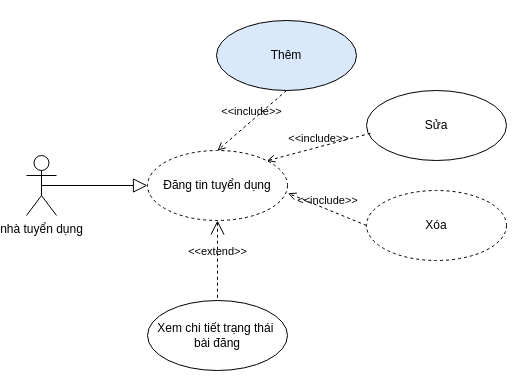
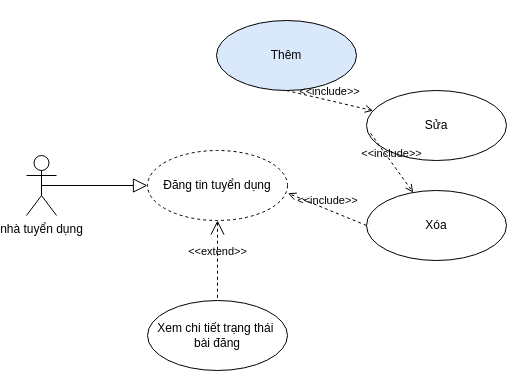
  <mxCell id="0" />
  <mxCell id="1" parent="0" />
  <mxCell id="2" value="Đăng tin tuyển dụng" style="ellipse;whiteSpace=wrap;html=1;dashed=1;" vertex="1" parent="1"><mxGeometry x="141" y="150" width="140" height="70" as="geometry" /></mxCell>
  <mxCell id="3" value="Thêm" style="ellipse;whiteSpace=wrap;html=1;fillColor=#dae8fc;" vertex="1" parent="1"><mxGeometry x="210" y="20" width="140" height="70" as="geometry" /></mxCell>
- <mxCell id="4" value="&amp;lt;&amp;lt;include&amp;gt;&amp;gt;" style="edgeStyle=none;html=1;endArrow=open;verticalAlign=bottom;dashed=1;labelBackgroundColor=none;rounded=0;entryX=0.5;entryY=0;entryDx=0;entryDy=0;exitX=0.5;exitY=1;exitDx=0;exitDy=0;" edge="1" parent="1" source="3" target="2"><mxGeometry width="160" relative="1" as="geometry"><mxPoint x="351" y="110" as="sourcePoint" /><mxPoint x="211" y="150" as="targetPoint" /></mxGeometry></mxCell>
+ <mxCell id="4" value="&amp;lt;&amp;lt;include&amp;gt;&amp;gt;" style="edgeStyle=none;html=1;endArrow=open;verticalAlign=bottom;dashed=1;labelBackgroundColor=none;rounded=0;exitX=0.5;exitY=1;exitDx=0;exitDy=0;" edge="1" parent="1" source="3" target="7"><mxGeometry width="160" relative="1" as="geometry"><mxPoint x="351" y="110" as="sourcePoint" /><mxPoint x="211" y="150" as="targetPoint" /></mxGeometry></mxCell>
  <mxCell id="5" value="nhà tuyển dụng" style="shape=umlActor;html=1;verticalLabelPosition=bottom;verticalAlign=top;align=center;" vertex="1" parent="1"><mxGeometry x="20" y="155" width="30" height="60" as="geometry" /></mxCell>
  <mxCell id="6" value="" style="edgeStyle=none;html=1;endArrow=block;endFill=0;endSize=12;verticalAlign=bottom;rounded=0;exitX=0.5;exitY=0.5;exitDx=0;exitDy=0;exitPerimeter=0;entryX=0;entryY=0.5;entryDx=0;entryDy=0;" edge="1" parent="1" source="5" target="2"><mxGeometry width="160" relative="1" as="geometry"><mxPoint x="46" y="205" as="sourcePoint" /><mxPoint x="151" y="210" as="targetPoint" /></mxGeometry></mxCell>
  <mxCell id="7" value="Sửa" style="ellipse;whiteSpace=wrap;html=1;" vertex="1" parent="1"><mxGeometry x="360" y="90" width="140" height="70" as="geometry" /></mxCell>
  <mxCell id="8" value="Xem chi tiết trạng thái&amp;nbsp; bài đăng" style="ellipse;whiteSpace=wrap;html=1;" vertex="1" parent="1"><mxGeometry x="141" y="300" width="140" height="70" as="geometry" /></mxCell>
  <mxCell id="9" value="&amp;lt;&amp;lt;extend&amp;gt;&amp;gt;" style="edgeStyle=none;html=1;startArrow=open;endArrow=none;startSize=12;verticalAlign=bottom;dashed=1;labelBackgroundColor=none;rounded=0;entryX=0.5;entryY=0;entryDx=0;entryDy=0;exitX=0.5;exitY=1;exitDx=0;exitDy=0;" edge="1" parent="1" source="2" target="8"><mxGeometry width="160" relative="1" as="geometry"><mxPoint x="640" y="90" as="sourcePoint" /><mxPoint x="555" y="124" as="targetPoint" /></mxGeometry></mxCell>
- <mxCell id="10" value="Xóa" style="ellipse;whiteSpace=wrap;html=1;dashed=1;" vertex="1" parent="1"><mxGeometry x="360" y="190" width="140" height="70" as="geometry" /></mxCell>
- <mxCell id="11" value="&amp;lt;&amp;lt;include&amp;gt;&amp;gt;" style="edgeStyle=none;html=1;endArrow=open;verticalAlign=bottom;dashed=1;labelBackgroundColor=none;rounded=0;entryX=1;entryY=0;entryDx=0;entryDy=0;exitX=0.029;exitY=0.611;exitDx=0;exitDy=0;exitPerimeter=0;" edge="1" parent="1" source="7" target="2"><mxGeometry width="160" relative="1" as="geometry"><mxPoint x="290" y="100" as="sourcePoint" /><mxPoint x="221" y="160" as="targetPoint" /></mxGeometry></mxCell>
+ <mxCell id="10" value="Xóa" style="ellipse;whiteSpace=wrap;html=1;" vertex="1" parent="1"><mxGeometry x="360" y="190" width="140" height="70" as="geometry" /></mxCell>
+ <mxCell id="11" value="&amp;lt;&amp;lt;include&amp;gt;&amp;gt;" style="edgeStyle=none;html=1;endArrow=open;verticalAlign=bottom;dashed=1;labelBackgroundColor=none;rounded=0;exitX=0.029;exitY=0.611;exitDx=0;exitDy=0;exitPerimeter=0;" edge="1" parent="1" source="7" target="10"><mxGeometry width="160" relative="1" as="geometry"><mxPoint x="290" y="100" as="sourcePoint" /><mxPoint x="221" y="160" as="targetPoint" /></mxGeometry></mxCell>
  <mxCell id="12" value="&amp;lt;&amp;lt;include&amp;gt;&amp;gt;" style="edgeStyle=none;html=1;endArrow=open;verticalAlign=bottom;dashed=1;labelBackgroundColor=none;rounded=0;entryX=1.004;entryY=0.611;entryDx=0;entryDy=0;exitX=0;exitY=0.5;exitDx=0;exitDy=0;entryPerimeter=0;" edge="1" parent="1" source="10" target="2"><mxGeometry width="160" relative="1" as="geometry"><mxPoint x="374" y="143" as="sourcePoint" /><mxPoint x="270" y="170" as="targetPoint" /></mxGeometry></mxCell>
